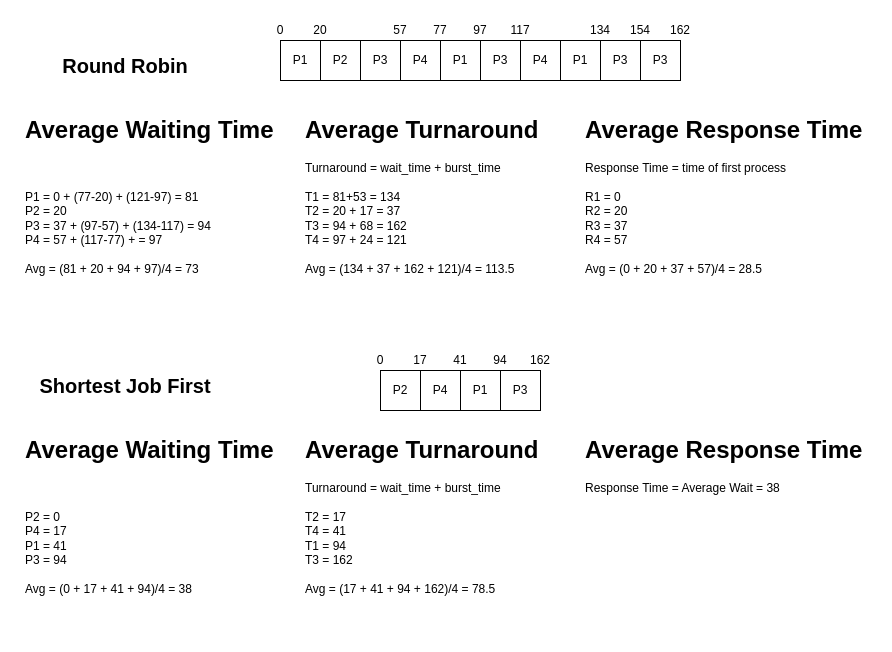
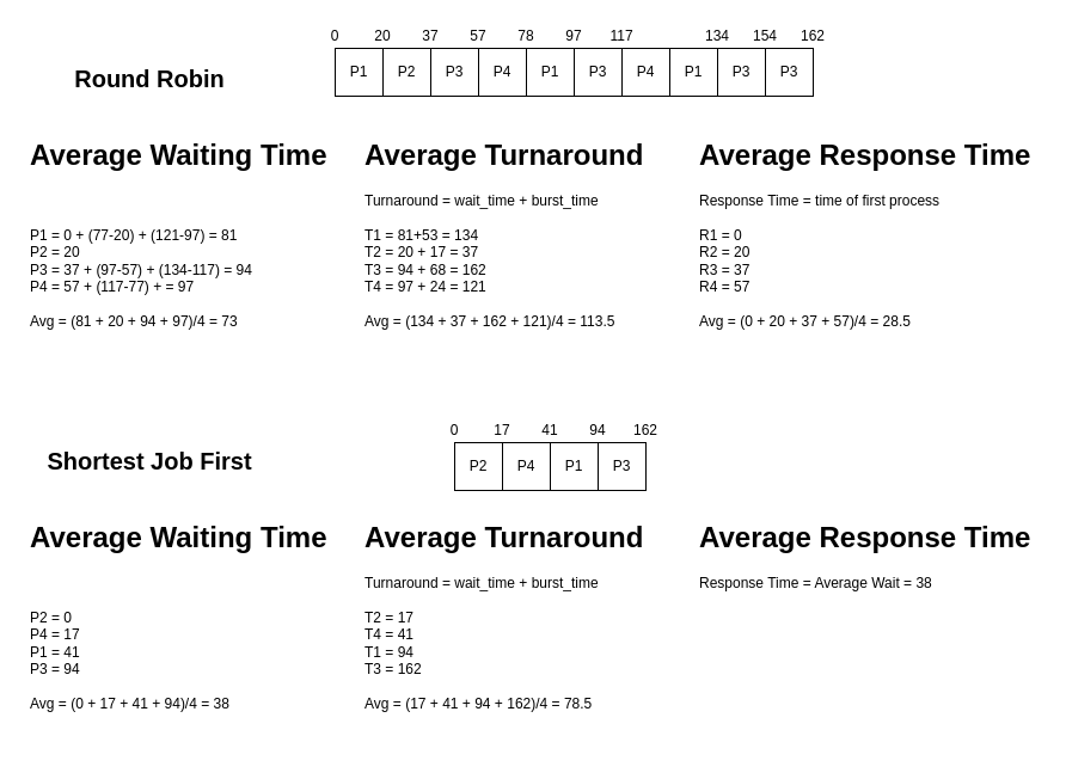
  <mxCell id="0" />
  <mxCell id="1" parent="0" />
  <mxCell id="2" value="P1" style="rounded=0;whiteSpace=wrap;html=1;" vertex="1" parent="1"><mxGeometry x="280" y="40" width="40" height="40" as="geometry" /></mxCell>
  <mxCell id="3" value="P2" style="rounded=0;whiteSpace=wrap;html=1;" vertex="1" parent="1"><mxGeometry x="320" y="40" width="40" height="40" as="geometry" /></mxCell>
  <mxCell id="4" value="P3" style="rounded=0;whiteSpace=wrap;html=1;" vertex="1" parent="1"><mxGeometry x="360" y="40" width="40" height="40" as="geometry" /></mxCell>
  <mxCell id="5" value="P4" style="rounded=0;whiteSpace=wrap;html=1;" vertex="1" parent="1"><mxGeometry x="400" y="40" width="40" height="40" as="geometry" /></mxCell>
  <mxCell id="6" value="0" style="text;html=1;strokeColor=none;fillColor=none;align=center;verticalAlign=middle;whiteSpace=wrap;rounded=0;" vertex="1" parent="1"><mxGeometry x="270" y="20" width="20" height="20" as="geometry" /></mxCell>
  <mxCell id="7" value="20" style="text;html=1;strokeColor=none;fillColor=none;align=center;verticalAlign=middle;whiteSpace=wrap;rounded=0;" vertex="1" parent="1"><mxGeometry x="310" y="20" width="20" height="20" as="geometry" /></mxCell>
+ <mxCell id="8" value="37" style="text;html=1;strokeColor=none;fillColor=none;align=center;verticalAlign=middle;whiteSpace=wrap;rounded=0;" vertex="1" parent="1"><mxGeometry x="350" y="20" width="20" height="20" as="geometry" /></mxCell>
  <mxCell id="9" value="57" style="text;html=1;strokeColor=none;fillColor=none;align=center;verticalAlign=middle;whiteSpace=wrap;rounded=0;" vertex="1" parent="1"><mxGeometry x="390" y="20" width="20" height="20" as="geometry" /></mxCell>
- <mxCell id="10" value="77" style="text;html=1;strokeColor=none;fillColor=none;align=center;verticalAlign=middle;whiteSpace=wrap;rounded=0;" vertex="1" parent="1"><mxGeometry x="430" y="20" width="20" height="20" as="geometry" /></mxCell>
+ <mxCell id="10" value="78" style="text;html=1;strokeColor=none;fillColor=none;align=center;verticalAlign=middle;whiteSpace=wrap;rounded=0;" vertex="1" parent="1"><mxGeometry x="430" y="20" width="20" height="20" as="geometry" /></mxCell>
  <mxCell id="11" value="P1" style="rounded=0;whiteSpace=wrap;html=1;" vertex="1" parent="1"><mxGeometry x="440" y="40" width="40" height="40" as="geometry" /></mxCell>
  <mxCell id="12" value="P3" style="rounded=0;whiteSpace=wrap;html=1;" vertex="1" parent="1"><mxGeometry x="480" y="40" width="40" height="40" as="geometry" /></mxCell>
  <mxCell id="13" value="P4" style="rounded=0;whiteSpace=wrap;html=1;" vertex="1" parent="1"><mxGeometry x="520" y="40" width="40" height="40" as="geometry" /></mxCell>
  <mxCell id="14" value="P1" style="rounded=0;whiteSpace=wrap;html=1;" vertex="1" parent="1"><mxGeometry x="560" y="40" width="40" height="40" as="geometry" /></mxCell>
  <mxCell id="15" value="97" style="text;html=1;strokeColor=none;fillColor=none;align=center;verticalAlign=middle;whiteSpace=wrap;rounded=0;" vertex="1" parent="1"><mxGeometry x="470" y="20" width="20" height="20" as="geometry" /></mxCell>
  <mxCell id="16" value="117" style="text;html=1;strokeColor=none;fillColor=none;align=center;verticalAlign=middle;whiteSpace=wrap;rounded=0;" vertex="1" parent="1"><mxGeometry x="510" y="20" width="20" height="20" as="geometry" /></mxCell>
  <mxCell id="17" value="134" style="text;html=1;strokeColor=none;fillColor=none;align=center;verticalAlign=middle;whiteSpace=wrap;rounded=0;" vertex="1" parent="1"><mxGeometry x="590" y="20" width="20" height="20" as="geometry" /></mxCell>
  <mxCell id="18" value="P3" style="rounded=0;whiteSpace=wrap;html=1;" vertex="1" parent="1"><mxGeometry x="600" y="40" width="40" height="40" as="geometry" /></mxCell>
  <mxCell id="19" value="P3" style="rounded=0;whiteSpace=wrap;html=1;" vertex="1" parent="1"><mxGeometry x="640" y="40" width="40" height="40" as="geometry" /></mxCell>
  <mxCell id="20" value="154" style="text;html=1;strokeColor=none;fillColor=none;align=center;verticalAlign=middle;whiteSpace=wrap;rounded=0;" vertex="1" parent="1"><mxGeometry x="630" y="20" width="20" height="20" as="geometry" /></mxCell>
  <mxCell id="21" value="162" style="text;html=1;strokeColor=none;fillColor=none;align=center;verticalAlign=middle;whiteSpace=wrap;rounded=0;" vertex="1" parent="1"><mxGeometry x="670" y="20" width="20" height="20" as="geometry" /></mxCell>
  <mxCell id="22" value="&lt;h1&gt;Average Waiting Time&lt;/h1&gt;&lt;div&gt;&lt;div&gt;&lt;br&gt;&lt;/div&gt;&lt;div&gt;&lt;br&gt;&lt;/div&gt;&lt;div&gt;P1 = 0 + (77-20) + (121-97) = 81&lt;/div&gt;&lt;div&gt;P2 = 20&lt;/div&gt;&lt;div&gt;P3 = 37 + (97-57) + (134-117) = 94&lt;/div&gt;&lt;div&gt;P4 = 57 + (117-77) + = 97&lt;/div&gt;&lt;div&gt;&lt;br&gt;&lt;/div&gt;&lt;div&gt;Avg = (81 + 20 + 94 + 97)/4 = 73&lt;/div&gt;&lt;/div&gt;" style="text;html=1;strokeColor=none;fillColor=none;spacing=5;spacingTop=-20;whiteSpace=wrap;overflow=hidden;rounded=0;" vertex="1" parent="1"><mxGeometry y="110" width="280" height="200" as="geometry" x="20" /></mxCell>
  <mxCell id="23" value="&lt;h1&gt;Average Turnaround&lt;/h1&gt;&lt;div&gt;Turnaround = wait_time + burst_time&lt;/div&gt;&lt;div&gt;&lt;br&gt;&lt;/div&gt;&lt;div&gt;T1 = 81+53 = 134&lt;/div&gt;&lt;div&gt;T2 = 20 + 17 = 37&lt;/div&gt;&lt;div&gt;T3 = 94 + 68 = 162&lt;/div&gt;&lt;div&gt;T4 = 97 + 24 = 121&lt;/div&gt;&lt;div&gt;&lt;br&gt;&lt;/div&gt;&lt;div&gt;Avg = (134 + 37 + 162 + 121)/4 = 113.5&lt;/div&gt;" style="text;html=1;strokeColor=none;fillColor=none;spacing=5;spacingTop=-20;whiteSpace=wrap;overflow=hidden;rounded=0;" vertex="1" parent="1"><mxGeometry x="300" y="110" width="280" height="200" as="geometry" /></mxCell>
  <mxCell id="24" value="&lt;h1&gt;Average Response Time&lt;/h1&gt;&lt;div&gt;Response Time = time of first process&lt;/div&gt;&lt;div&gt;&lt;br&gt;&lt;/div&gt;&lt;div&gt;R1 = 0&lt;/div&gt;&lt;div&gt;R2 = 20&lt;/div&gt;&lt;div&gt;R3 = 37&lt;/div&gt;&lt;div&gt;R4 = 57&lt;/div&gt;&lt;div&gt;&lt;br&gt;&lt;/div&gt;&lt;div&gt;Avg = (0 + 20 + 37 + 57)/4 = 28.5&lt;/div&gt;" style="text;html=1;strokeColor=none;fillColor=none;spacing=5;spacingTop=-20;whiteSpace=wrap;overflow=hidden;rounded=0;" vertex="1" parent="1"><mxGeometry x="580" y="110" width="290" height="200" as="geometry" /></mxCell>
  <mxCell id="25" value="Round Robin" style="text;html=1;strokeColor=none;fillColor=none;align=center;verticalAlign=middle;whiteSpace=wrap;rounded=0;fontStyle=1;fontSize=20;" vertex="1" parent="1"><mxGeometry y="30" width="210" height="70" as="geometry" x="20" /></mxCell>
  <mxCell id="26" value="P2" style="rounded=0;whiteSpace=wrap;html=1;" vertex="1" parent="1"><mxGeometry x="380" y="370" width="40" height="40" as="geometry" /></mxCell>
  <mxCell id="27" value="P4" style="rounded=0;whiteSpace=wrap;html=1;" vertex="1" parent="1"><mxGeometry x="420" y="370" width="40" height="40" as="geometry" /></mxCell>
  <mxCell id="28" value="P1" style="rounded=0;whiteSpace=wrap;html=1;" vertex="1" parent="1"><mxGeometry x="460" y="370" width="40" height="40" as="geometry" /></mxCell>
  <mxCell id="29" value="P3" style="rounded=0;whiteSpace=wrap;html=1;" vertex="1" parent="1"><mxGeometry x="500" y="370" width="40" height="40" as="geometry" /></mxCell>
  <mxCell id="30" value="0" style="text;html=1;strokeColor=none;fillColor=none;align=center;verticalAlign=middle;whiteSpace=wrap;rounded=0;" vertex="1" parent="1"><mxGeometry x="370" y="350" width="20" height="20" as="geometry" /></mxCell>
  <mxCell id="31" value="17" style="text;html=1;strokeColor=none;fillColor=none;align=center;verticalAlign=middle;whiteSpace=wrap;rounded=0;" vertex="1" parent="1"><mxGeometry x="410" y="350" width="20" height="20" as="geometry" /></mxCell>
  <mxCell id="32" value="41" style="text;html=1;strokeColor=none;fillColor=none;align=center;verticalAlign=middle;whiteSpace=wrap;rounded=0;" vertex="1" parent="1"><mxGeometry x="450" y="350" width="20" height="20" as="geometry" /></mxCell>
  <mxCell id="33" value="94" style="text;html=1;strokeColor=none;fillColor=none;align=center;verticalAlign=middle;whiteSpace=wrap;rounded=0;" vertex="1" parent="1"><mxGeometry x="490" y="350" width="20" height="20" as="geometry" /></mxCell>
  <mxCell id="34" value="162" style="text;html=1;strokeColor=none;fillColor=none;align=center;verticalAlign=middle;whiteSpace=wrap;rounded=0;" vertex="1" parent="1"><mxGeometry x="530" y="350" width="20" height="20" as="geometry" /></mxCell>
  <mxCell id="35" value="&lt;h1&gt;Average Waiting Time&lt;/h1&gt;&lt;div&gt;&lt;div&gt;&lt;br&gt;&lt;/div&gt;&lt;div&gt;&lt;br&gt;&lt;/div&gt;&lt;div&gt;P2 = 0&lt;/div&gt;&lt;div&gt;P4 = 17&lt;/div&gt;&lt;div&gt;P1 = 41&lt;/div&gt;&lt;div&gt;P3 = 94&lt;/div&gt;&lt;div&gt;&lt;br&gt;&lt;/div&gt;&lt;div&gt;Avg = (0 + 17 + 41 + 94)/4 = 38&lt;/div&gt;&lt;/div&gt;" style="text;html=1;strokeColor=none;fillColor=none;spacing=5;spacingTop=-20;whiteSpace=wrap;overflow=hidden;rounded=0;" vertex="1" parent="1"><mxGeometry y="430" width="280" height="200" as="geometry" x="20" /></mxCell>
  <mxCell id="36" value="&lt;h1&gt;Average Turnaround&lt;/h1&gt;&lt;div&gt;Turnaround = wait_time + burst_time&lt;/div&gt;&lt;div&gt;&lt;br&gt;&lt;/div&gt;&lt;div&gt;T2 = 17&lt;/div&gt;&lt;div&gt;T4 = 41&lt;/div&gt;&lt;div&gt;T1 = 94&lt;/div&gt;&lt;div&gt;T3 = 162&lt;/div&gt;&lt;div&gt;&lt;br&gt;&lt;/div&gt;&lt;div&gt;Avg = (17 + 41 + 94 + 162)/4 = 78.5&lt;/div&gt;" style="text;html=1;strokeColor=none;fillColor=none;spacing=5;spacingTop=-20;whiteSpace=wrap;overflow=hidden;rounded=0;" vertex="1" parent="1"><mxGeometry x="300" y="430" width="280" height="200" as="geometry" /></mxCell>
  <mxCell id="37" value="&lt;h1&gt;Average Response Time&lt;/h1&gt;&lt;div&gt;Response Time = Average Wait = 38&lt;/div&gt;" style="text;html=1;strokeColor=none;fillColor=none;spacing=5;spacingTop=-20;whiteSpace=wrap;overflow=hidden;rounded=0;" vertex="1" parent="1"><mxGeometry x="580" y="430" width="290" height="200" as="geometry" /></mxCell>
  <mxCell id="38" value="Shortest Job First" style="text;html=1;strokeColor=none;fillColor=none;align=center;verticalAlign=middle;whiteSpace=wrap;rounded=0;fontStyle=1;fontSize=20;" vertex="1" parent="1"><mxGeometry y="350" width="210" height="70" as="geometry" x="20" /></mxCell>
